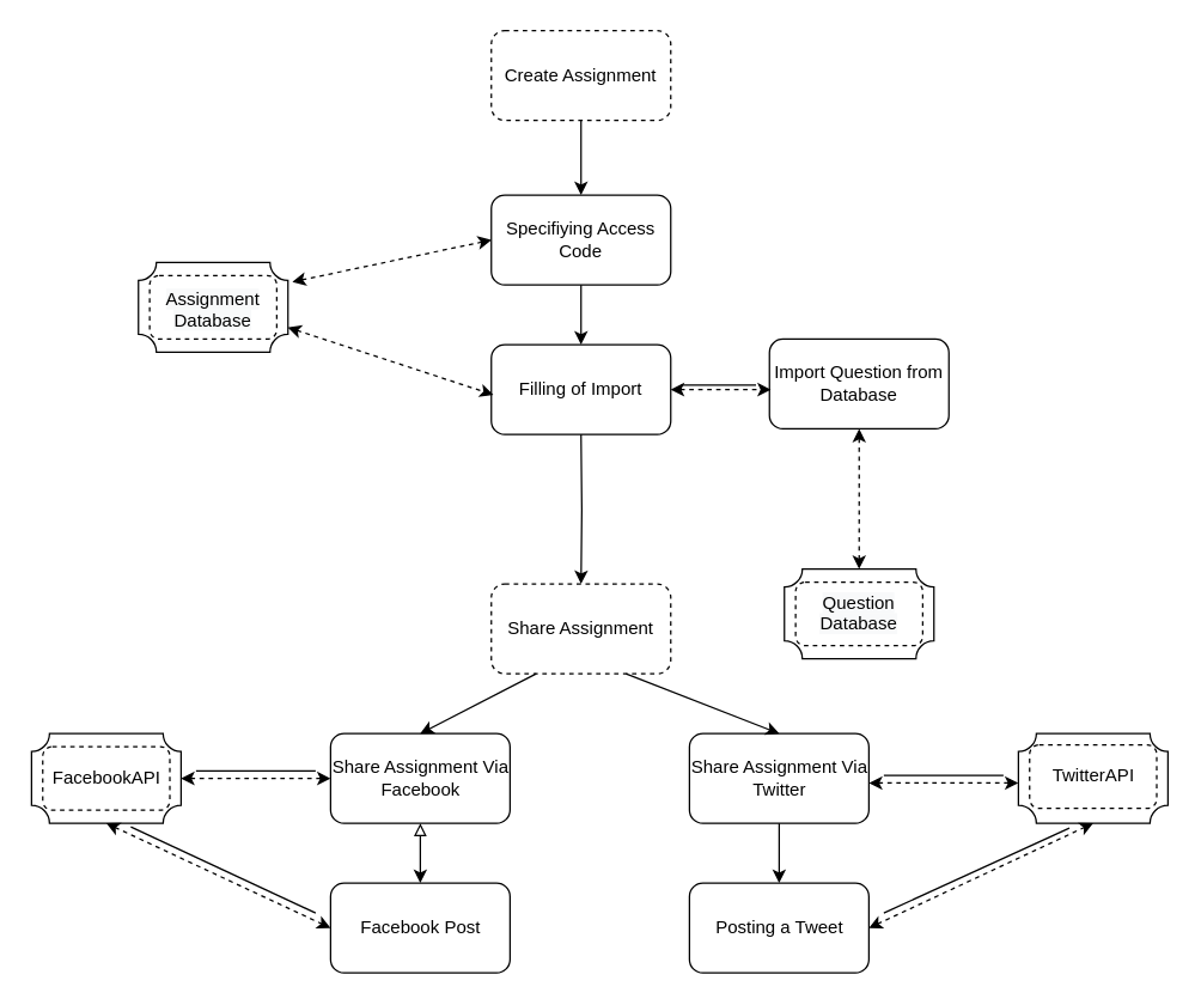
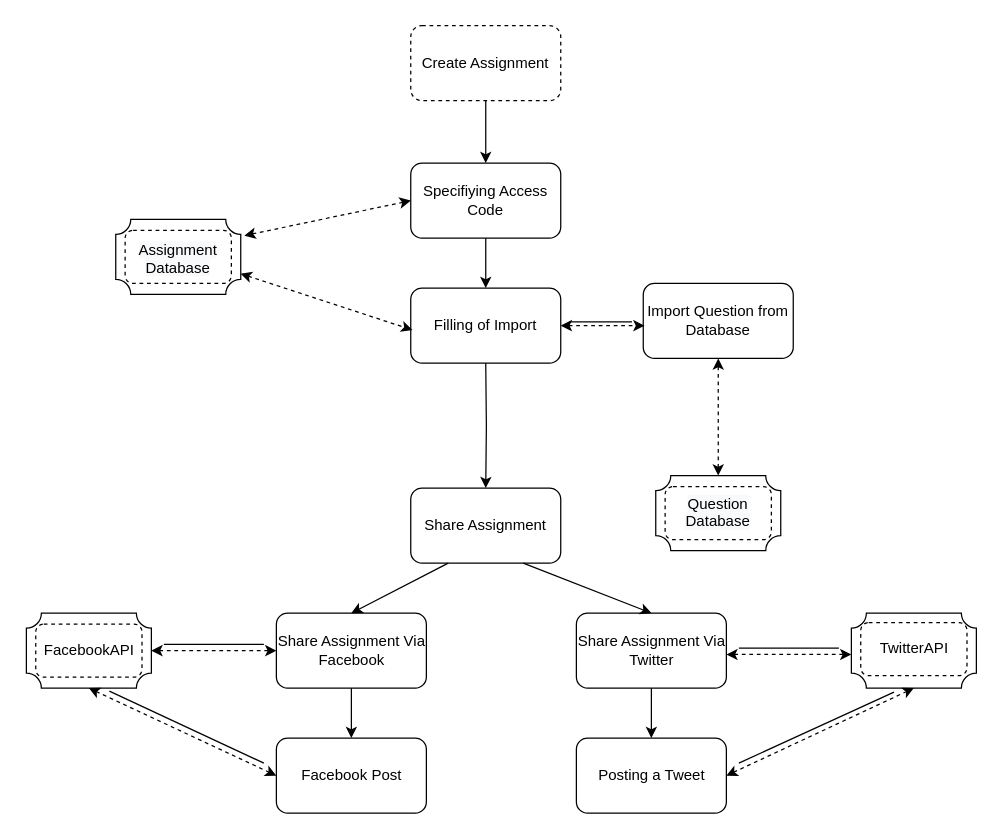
  <mxCell id="0" />
  <mxCell id="1" parent="0" />
  <mxCell id="2" value="" style="verticalLabelPosition=bottom;verticalAlign=top;html=1;shape=mxgraph.basic.plaque;dx=6;" parent="1" vertex="1"><mxGeometry x="524" y="380" width="100" height="60" as="geometry" /></mxCell>
  <mxCell id="3" value="Create Assignment" style="rounded=1;whiteSpace=wrap;html=1;dashed=1;" parent="1" vertex="1"><mxGeometry x="328" y="20" width="120" height="60" as="geometry" /></mxCell>
  <mxCell id="4" value="" style="endArrow=classic;startArrow=classic;html=1;exitX=0.5;exitY=1;exitDx=0;exitDy=0;dashed=1;entryX=0.5;entryY=0;entryDx=0;entryDy=0;entryPerimeter=0;" parent="1" source="35" target="2" edge="1"><mxGeometry width="50" height="50" relative="1" as="geometry"><mxPoint x="578.5" y="256.25" as="sourcePoint" /><mxPoint x="568.5" y="136.25" as="targetPoint" /></mxGeometry></mxCell>
  <mxCell id="5" value="Filling of Import" style="rounded=1;whiteSpace=wrap;html=1;" parent="1" vertex="1"><mxGeometry x="328" y="230" width="120" height="60" as="geometry" /></mxCell>
  <mxCell id="6" style="edgeStyle=orthogonalEdgeStyle;rounded=0;orthogonalLoop=1;jettySize=auto;html=1;exitX=0.5;exitY=1;exitDx=0;exitDy=0;entryX=0.5;entryY=0;entryDx=0;entryDy=0;startArrow=none;startFill=0;endArrow=classic;endFill=1;" parent="1" target="7" edge="1"><mxGeometry relative="1" as="geometry"><mxPoint x="388" y="290" as="sourcePoint" /></mxGeometry></mxCell>
- <mxCell id="7" value="Share Assignment" style="rounded=1;whiteSpace=wrap;html=1;dashed=1;" parent="1" vertex="1"><mxGeometry x="328" y="390" width="120" height="60" as="geometry" /></mxCell>
+ <mxCell id="7" value="Share Assignment" style="rounded=1;whiteSpace=wrap;html=1;" parent="1" vertex="1"><mxGeometry x="328" y="390" width="120" height="60" as="geometry" /></mxCell>
  <mxCell id="8" value="Share Assignment Via Facebook" style="rounded=1;whiteSpace=wrap;html=1;" parent="1" vertex="1"><mxGeometry x="220.5" y="490" width="120" height="60" as="geometry" /></mxCell>
  <mxCell id="9" value="Share Assignment Via Twitter" style="rounded=1;whiteSpace=wrap;html=1;" parent="1" vertex="1"><mxGeometry x="460.5" y="490" width="120" height="60" as="geometry" /></mxCell>
  <mxCell id="10" value="" style="endArrow=none;html=1;entryX=0.25;entryY=1;entryDx=0;entryDy=0;exitX=0.5;exitY=0;exitDx=0;exitDy=0;startArrow=classic;startFill=1;endFill=0;" parent="1" source="8" target="7" edge="1"><mxGeometry width="50" height="50" relative="1" as="geometry"><mxPoint x="498" y="220" as="sourcePoint" /><mxPoint x="498" y="180" as="targetPoint" /></mxGeometry></mxCell>
  <mxCell id="11" value="" style="endArrow=none;html=1;entryX=0.75;entryY=1;entryDx=0;entryDy=0;exitX=0.5;exitY=0;exitDx=0;exitDy=0;startArrow=classic;startFill=1;endFill=0;" parent="1" source="9" target="7" edge="1"><mxGeometry width="50" height="50" relative="1" as="geometry"><mxPoint x="158" y="330" as="sourcePoint" /><mxPoint x="248" y="280" as="targetPoint" /></mxGeometry></mxCell>
  <mxCell id="12" value="Facebook Post" style="rounded=1;whiteSpace=wrap;html=1;" parent="1" vertex="1"><mxGeometry x="220.5" y="590" width="120" height="60" as="geometry" /></mxCell>
  <mxCell id="13" value="" style="rounded=1;whiteSpace=wrap;html=1;dashed=1;" parent="1" vertex="1"><mxGeometry x="531.5" y="388.75" width="85" height="42.5" as="geometry" /></mxCell>
  <mxCell id="14" value="&#10;&#10;&lt;br style=&quot;color: rgb(0, 0, 0); font-family: helvetica; font-size: 12px; font-style: normal; font-weight: 400; letter-spacing: normal; text-align: center; text-indent: 0px; text-transform: none; word-spacing: 0px; background-color: rgb(248, 249, 250);&quot;&gt;&lt;br style=&quot;color: rgb(0, 0, 0); font-family: helvetica; font-size: 12px; font-style: normal; font-weight: 400; letter-spacing: normal; text-align: center; text-indent: 0px; text-transform: none; word-spacing: 0px; background-color: rgb(248, 249, 250);&quot;&gt;&lt;span style=&quot;color: rgb(0, 0, 0); font-size: 12px; font-style: normal; font-weight: 400; letter-spacing: normal; text-align: center; text-indent: 0px; text-transform: none; word-spacing: 0px; font-family: helvetica; background-color: rgb(248, 249, 250); display: inline; float: none;&quot;&gt;Question Database&lt;/span&gt;&lt;br style=&quot;color: rgb(0, 0, 0); font-family: helvetica; font-size: 12px; font-style: normal; font-weight: 400; letter-spacing: normal; text-align: center; text-indent: 0px; text-transform: none; word-spacing: 0px; background-color: rgb(248, 249, 250);&quot;&gt;&#10;&#10;" style="text;html=1;strokeColor=none;fillColor=none;align=center;verticalAlign=middle;whiteSpace=wrap;rounded=0;" parent="1" vertex="1"><mxGeometry x="554" y="385" width="40" height="20" as="geometry" /></mxCell>
  <mxCell id="15" value="" style="group" parent="1" vertex="1" connectable="0"><mxGeometry x="20.5" y="490" width="100" height="60" as="geometry" /></mxCell>
  <mxCell id="16" value="" style="verticalLabelPosition=bottom;verticalAlign=top;html=1;shape=mxgraph.basic.plaque;dx=6;" parent="15" vertex="1"><mxGeometry width="100" height="60" as="geometry" /></mxCell>
  <mxCell id="17" value="" style="rounded=1;whiteSpace=wrap;html=1;dashed=1;" parent="15" vertex="1"><mxGeometry x="7.5" y="8.75" width="85" height="42.5" as="geometry" /></mxCell>
  <mxCell id="18" value="FacebookAPI" style="text;html=1;strokeColor=none;fillColor=none;align=center;verticalAlign=middle;whiteSpace=wrap;rounded=0;" parent="15" vertex="1"><mxGeometry x="15" y="20" width="70" height="20" as="geometry" /></mxCell>
  <mxCell id="19" value="" style="endArrow=classic;startArrow=classic;html=1;exitX=1;exitY=0.5;exitDx=0;exitDy=0;exitPerimeter=0;entryX=0;entryY=0.5;entryDx=0;entryDy=0;dashed=1;" parent="1" source="16" edge="1"><mxGeometry width="50" height="50" relative="1" as="geometry"><mxPoint x="400.5" y="630" as="sourcePoint" /><mxPoint x="220.5" y="520" as="targetPoint" /></mxGeometry></mxCell>
  <mxCell id="20" value="" style="endArrow=none;html=1;" parent="1" edge="1"><mxGeometry width="50" height="50" relative="1" as="geometry"><mxPoint x="130.5" y="515" as="sourcePoint" /><mxPoint x="210.5" y="515" as="targetPoint" /></mxGeometry></mxCell>
- <mxCell id="21" value="" style="endArrow=block;html=1;entryX=0.5;entryY=1;entryDx=0;entryDy=0;exitX=0.5;exitY=0;exitDx=0;exitDy=0;startArrow=classic;startFill=1;endFill=0;" parent="1" source="12" target="8" edge="1"><mxGeometry width="50" height="50" relative="1" as="geometry"><mxPoint x="290.5" y="500" as="sourcePoint" /><mxPoint x="380.5" y="450" as="targetPoint" /></mxGeometry></mxCell>
+ <mxCell id="21" value="" style="endArrow=none;html=1;entryX=0.5;entryY=1;entryDx=0;entryDy=0;exitX=0.5;exitY=0;exitDx=0;exitDy=0;startArrow=classic;startFill=1;endFill=0;" parent="1" source="12" target="8" edge="1"><mxGeometry width="50" height="50" relative="1" as="geometry"><mxPoint x="290.5" y="500" as="sourcePoint" /><mxPoint x="380.5" y="450" as="targetPoint" /></mxGeometry></mxCell>
  <mxCell id="22" value="" style="endArrow=classic;startArrow=classic;html=1;exitX=0.5;exitY=1;exitDx=0;exitDy=0;exitPerimeter=0;entryX=0;entryY=0.5;entryDx=0;entryDy=0;dashed=1;" parent="1" source="16" target="12" edge="1"><mxGeometry width="50" height="50" relative="1" as="geometry"><mxPoint x="130.5" y="530" as="sourcePoint" /><mxPoint x="230.5" y="530" as="targetPoint" /></mxGeometry></mxCell>
  <mxCell id="23" value="" style="endArrow=none;html=1;exitX=0.664;exitY=1.04;exitDx=0;exitDy=0;exitPerimeter=0;" parent="1" source="16" edge="1"><mxGeometry width="50" height="50" relative="1" as="geometry"><mxPoint x="140.5" y="523" as="sourcePoint" /><mxPoint x="210.5" y="610" as="targetPoint" /></mxGeometry></mxCell>
  <mxCell id="24" value="Posting a Tweet" style="rounded=1;whiteSpace=wrap;html=1;" parent="1" vertex="1"><mxGeometry x="460.5" y="590" width="120" height="60" as="geometry" /></mxCell>
  <mxCell id="25" value="" style="endArrow=none;html=1;entryX=0.5;entryY=1;entryDx=0;entryDy=0;exitX=0.5;exitY=0;exitDx=0;exitDy=0;startArrow=classic;startFill=1;endFill=0;" parent="1" source="24" edge="1"><mxGeometry width="50" height="50" relative="1" as="geometry"><mxPoint x="530.5" y="500" as="sourcePoint" /><mxPoint x="520.5" y="550" as="targetPoint" /></mxGeometry></mxCell>
  <mxCell id="26" value="" style="group" parent="1" vertex="1" connectable="0"><mxGeometry x="680.5" y="490" width="100" height="60" as="geometry" /></mxCell>
  <mxCell id="27" value="" style="verticalLabelPosition=bottom;verticalAlign=top;html=1;shape=mxgraph.basic.plaque;dx=6;" parent="26" vertex="1"><mxGeometry width="100" height="60" as="geometry" /></mxCell>
  <mxCell id="28" value="" style="rounded=1;whiteSpace=wrap;html=1;dashed=1;" parent="26" vertex="1"><mxGeometry x="7.5" y="7.5" width="85" height="42.5" as="geometry" /></mxCell>
  <mxCell id="29" value="&lt;font face=&quot;helvetica&quot;&gt;TwitterAPI&lt;/font&gt;" style="text;html=1;strokeColor=none;fillColor=none;align=center;verticalAlign=middle;whiteSpace=wrap;rounded=0;" parent="26" vertex="1"><mxGeometry x="30" y="5" width="40" height="45" as="geometry" /></mxCell>
  <mxCell id="30" value="" style="endArrow=classic;startArrow=classic;html=1;exitX=1;exitY=0.5;exitDx=0;exitDy=0;exitPerimeter=0;entryX=0;entryY=0.5;entryDx=0;entryDy=0;dashed=1;" parent="1" edge="1"><mxGeometry width="50" height="50" relative="1" as="geometry"><mxPoint x="580.5" y="523.08" as="sourcePoint" /><mxPoint x="680.5" y="523.08" as="targetPoint" /></mxGeometry></mxCell>
  <mxCell id="31" value="" style="endArrow=none;html=1;" parent="1" edge="1"><mxGeometry width="50" height="50" relative="1" as="geometry"><mxPoint x="590.5" y="518.08" as="sourcePoint" /><mxPoint x="670.5" y="518.08" as="targetPoint" /></mxGeometry></mxCell>
  <mxCell id="32" value="" style="endArrow=classic;startArrow=classic;html=1;exitX=1;exitY=0.5;exitDx=0;exitDy=0;entryX=0.5;entryY=1;entryDx=0;entryDy=0;dashed=1;entryPerimeter=0;" parent="1" source="24" target="27" edge="1"><mxGeometry width="50" height="50" relative="1" as="geometry"><mxPoint x="610.5" y="617" as="sourcePoint" /><mxPoint x="710.5" y="617" as="targetPoint" /></mxGeometry></mxCell>
  <mxCell id="33" value="" style="endArrow=none;html=1;entryX=0.341;entryY=1.053;entryDx=0;entryDy=0;entryPerimeter=0;" parent="1" target="27" edge="1"><mxGeometry width="50" height="50" relative="1" as="geometry"><mxPoint x="590.5" y="610" as="sourcePoint" /><mxPoint x="700.5" y="610" as="targetPoint" /></mxGeometry></mxCell>
  <mxCell id="34" value="Specifiying Access Code" style="rounded=1;whiteSpace=wrap;html=1;" vertex="1" parent="1"><mxGeometry x="328" y="130" width="120" height="60" as="geometry" /></mxCell>
  <mxCell id="35" value="Import Question from Database" style="rounded=1;whiteSpace=wrap;html=1;" vertex="1" parent="1"><mxGeometry x="514" y="226.25" width="120" height="60" as="geometry" /></mxCell>
  <mxCell id="36" value="" style="endArrow=classic;startArrow=classic;html=1;exitX=1;exitY=0.5;exitDx=0;exitDy=0;dashed=1;" edge="1" parent="1" source="5"><mxGeometry width="50" height="50" relative="1" as="geometry"><mxPoint x="445" y="262" as="sourcePoint" /><mxPoint x="515" y="260" as="targetPoint" /></mxGeometry></mxCell>
  <mxCell id="37" value="" style="endArrow=none;html=1;" edge="1" parent="1"><mxGeometry width="50" height="50" relative="1" as="geometry"><mxPoint x="455" y="257" as="sourcePoint" /><mxPoint x="505" y="257" as="targetPoint" /></mxGeometry></mxCell>
  <mxCell id="38" style="edgeStyle=orthogonalEdgeStyle;rounded=0;orthogonalLoop=1;jettySize=auto;html=1;exitX=0.5;exitY=1;exitDx=0;exitDy=0;startArrow=none;startFill=0;endArrow=classic;endFill=1;entryX=0.5;entryY=0;entryDx=0;entryDy=0;" edge="1" parent="1" source="3" target="34"><mxGeometry relative="1" as="geometry"><mxPoint x="398" y="300" as="sourcePoint" /><mxPoint x="388" y="130" as="targetPoint" /></mxGeometry></mxCell>
  <mxCell id="39" style="edgeStyle=orthogonalEdgeStyle;rounded=0;orthogonalLoop=1;jettySize=auto;html=1;exitX=0.5;exitY=1;exitDx=0;exitDy=0;startArrow=none;startFill=0;endArrow=classic;endFill=1;entryX=0.5;entryY=0;entryDx=0;entryDy=0;" edge="1" parent="1" source="34" target="5"><mxGeometry relative="1" as="geometry"><mxPoint x="398" y="90" as="sourcePoint" /><mxPoint x="398" y="140" as="targetPoint" /></mxGeometry></mxCell>
  <mxCell id="40" value="" style="verticalLabelPosition=bottom;verticalAlign=top;html=1;shape=mxgraph.basic.plaque;dx=6;" vertex="1" parent="1"><mxGeometry x="92" y="175" width="100" height="60" as="geometry" /></mxCell>
  <mxCell id="41" value="" style="endArrow=classic;startArrow=classic;html=1;entryX=1.03;entryY=0.211;entryDx=0;entryDy=0;entryPerimeter=0;exitX=0;exitY=0.5;exitDx=0;exitDy=0;dashed=1;" edge="1" parent="1" target="40" source="34"><mxGeometry width="50" height="50" relative="1" as="geometry"><mxPoint x="-55" y="205" as="sourcePoint" /><mxPoint x="-65" y="85" as="targetPoint" /><Array as="points"><mxPoint x="195" y="188" /></Array></mxGeometry></mxCell>
  <mxCell id="42" value="" style="rounded=1;whiteSpace=wrap;html=1;dashed=1;" vertex="1" parent="1"><mxGeometry x="99.5" y="183.75" width="85" height="42.5" as="geometry" /></mxCell>
  <mxCell id="43" value="&lt;br&gt;&lt;br&gt;&lt;br style=&quot;color: rgb(0 , 0 , 0) ; font-family: &amp;#34;helvetica&amp;#34; ; font-size: 12px ; font-style: normal ; font-weight: 400 ; letter-spacing: normal ; text-align: center ; text-indent: 0px ; text-transform: none ; word-spacing: 0px ; background-color: rgb(248 , 249 , 250)&quot;&gt;&lt;br style=&quot;color: rgb(0 , 0 , 0) ; font-family: &amp;#34;helvetica&amp;#34; ; font-size: 12px ; font-style: normal ; font-weight: 400 ; letter-spacing: normal ; text-align: center ; text-indent: 0px ; text-transform: none ; word-spacing: 0px ; background-color: rgb(248 , 249 , 250)&quot;&gt;&lt;span style=&quot;color: rgb(0 , 0 , 0) ; font-size: 12px ; font-style: normal ; font-weight: 400 ; letter-spacing: normal ; text-align: center ; text-indent: 0px ; text-transform: none ; word-spacing: 0px ; font-family: &amp;#34;helvetica&amp;#34; ; background-color: rgb(248 , 249 , 250) ; display: inline ; float: none&quot;&gt;Assignment Database&lt;/span&gt;&lt;br style=&quot;color: rgb(0 , 0 , 0) ; font-family: &amp;#34;helvetica&amp;#34; ; font-size: 12px ; font-style: normal ; font-weight: 400 ; letter-spacing: normal ; text-align: center ; text-indent: 0px ; text-transform: none ; word-spacing: 0px ; background-color: rgb(248 , 249 , 250)&quot;&gt;&lt;br&gt;" style="text;html=1;strokeColor=none;fillColor=none;align=center;verticalAlign=middle;whiteSpace=wrap;rounded=0;" vertex="1" parent="1"><mxGeometry x="122" y="175" width="40" height="20" as="geometry" /></mxCell>
  <mxCell id="44" value="" style="endArrow=classic;startArrow=classic;html=1;exitX=0.999;exitY=0.724;exitDx=0;exitDy=0;exitPerimeter=0;entryX=0.011;entryY=0.558;entryDx=0;entryDy=0;entryPerimeter=0;dashed=1;" edge="1" parent="1" source="40" target="5"><mxGeometry width="50" height="50" relative="1" as="geometry"><mxPoint x="185" y="220" as="sourcePoint" /><mxPoint x="235" y="170" as="targetPoint" /></mxGeometry></mxCell>
